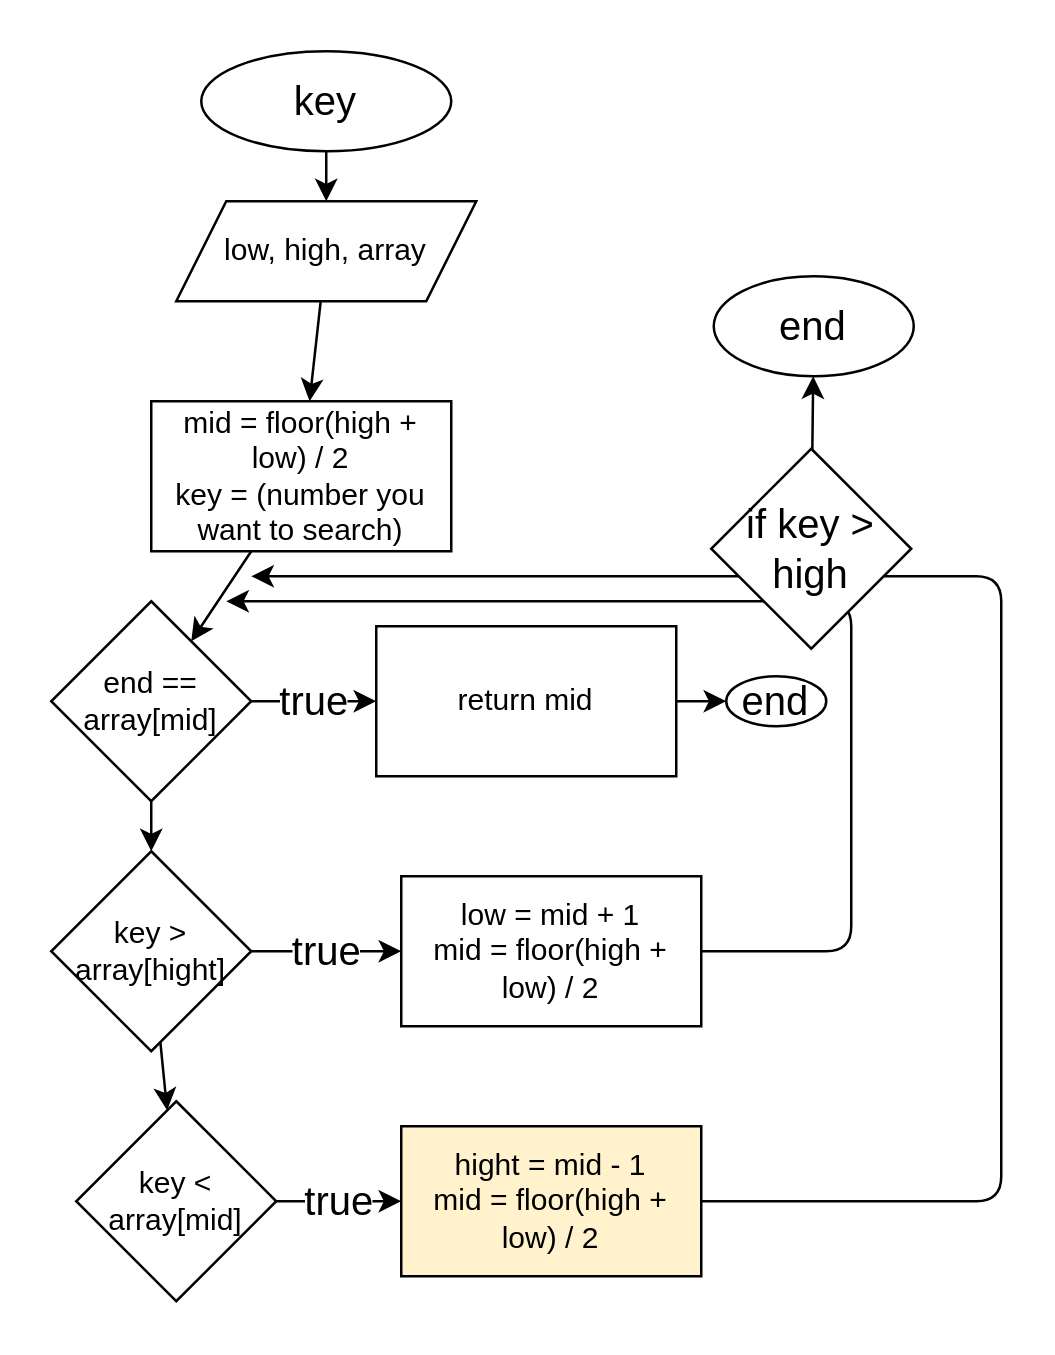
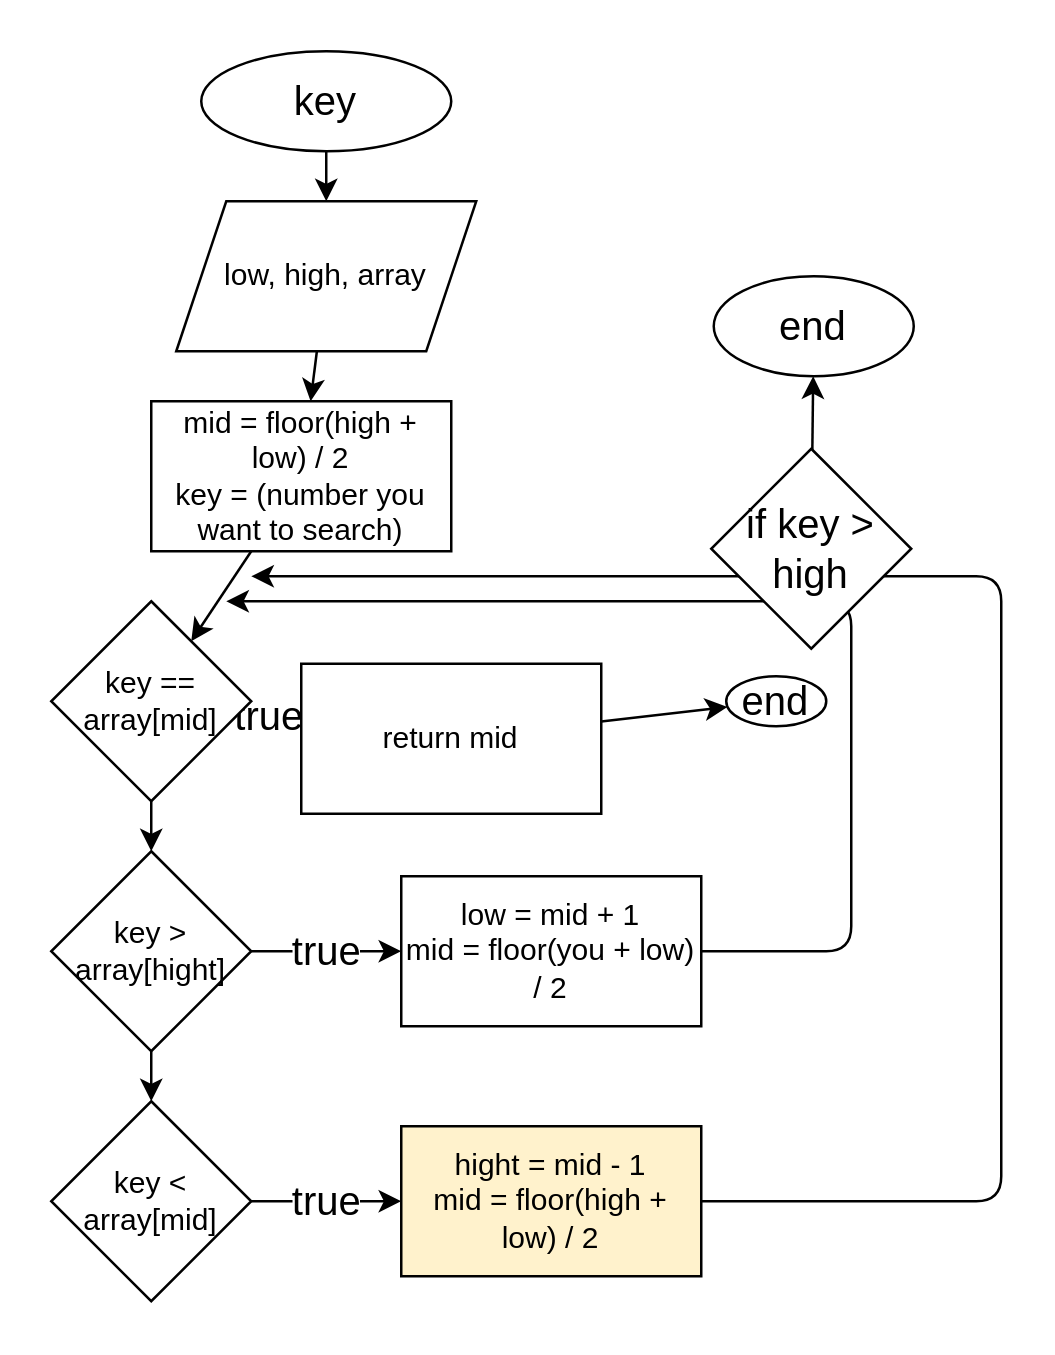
  <mxCell id="0" />
  <mxCell id="1" parent="0" />
  <mxCell id="2" value="" style="edgeStyle=none;html=1;fontSize=16;" edge="1" parent="1" source="3" target="7"><mxGeometry relative="1" as="geometry" /></mxCell>
  <mxCell id="3" value="&lt;font style=&quot;font-size: 16px;&quot;&gt;key&lt;/font&gt;" style="ellipse;whiteSpace=wrap;html=1;" vertex="1" parent="1"><mxGeometry x="80" y="20" width="100" height="40" as="geometry" /></mxCell>
  <mxCell id="4" value="" style="edgeStyle=none;html=1;fontSize=16;" edge="1" parent="1" source="5" target="10"><mxGeometry relative="1" as="geometry" /></mxCell>
  <mxCell id="5" value="mid = floor(high + low) / 2&lt;br&gt;key = (number you want to search)" style="rounded=0;whiteSpace=wrap;html=1;" vertex="1" parent="1"><mxGeometry x="60" y="160" width="120" height="60" as="geometry" /></mxCell>
  <mxCell id="6" value="" style="edgeStyle=none;html=1;fontSize=16;" edge="1" parent="1" source="7" target="5"><mxGeometry relative="1" as="geometry" /></mxCell>
- <mxCell id="7" value="low, high, array" style="shape=parallelogram;perimeter=parallelogramPerimeter;whiteSpace=wrap;html=1;fixedSize=1;" vertex="1" parent="1"><mxGeometry x="70" y="80" width="120" height="40" as="geometry" /></mxCell>
+ <mxCell id="7" value="low, high, array" style="shape=parallelogram;perimeter=parallelogramPerimeter;whiteSpace=wrap;html=1;fixedSize=1;" vertex="1" parent="1"><mxGeometry x="70" y="80" width="120" height="60" as="geometry" /></mxCell>
  <mxCell id="8" value="true" style="edgeStyle=none;html=1;fontSize=16;" edge="1" parent="1" source="10" target="12"><mxGeometry relative="1" as="geometry" /></mxCell>
  <mxCell id="9" value="" style="edgeStyle=none;html=1;fontSize=16;" edge="1" parent="1" source="10" target="16"><mxGeometry relative="1" as="geometry" /></mxCell>
- <mxCell id="10" value="end == array[mid]" style="rhombus;whiteSpace=wrap;html=1;rounded=0;" vertex="1" parent="1"><mxGeometry x="20" y="240" width="80" height="80" as="geometry" /></mxCell>
+ <mxCell id="10" value="key == array[mid]" style="rhombus;whiteSpace=wrap;html=1;rounded=0;" vertex="1" parent="1"><mxGeometry x="20" y="240" width="80" height="80" as="geometry" /></mxCell>
  <mxCell id="11" value="" style="edgeStyle=none;html=1;fontSize=16;" edge="1" parent="1" source="12" target="13"><mxGeometry relative="1" as="geometry" /></mxCell>
- <mxCell id="12" value="return mid" style="whiteSpace=wrap;html=1;rounded=0;" vertex="1" parent="1"><mxGeometry x="150" y="250" width="120" height="60" as="geometry" /></mxCell>
+ <mxCell id="12" value="return mid" style="whiteSpace=wrap;html=1;rounded=0;" vertex="1" parent="1"><mxGeometry x="120" y="265" width="120" height="60" as="geometry" /></mxCell>
  <mxCell id="13" value="end" style="ellipse;whiteSpace=wrap;html=1;fontSize=16;" vertex="1" parent="1"><mxGeometry x="290" y="270" width="40" height="20" as="geometry" /></mxCell>
  <mxCell id="14" value="true" style="edgeStyle=none;html=1;fontSize=16;" edge="1" parent="1" source="16" target="18"><mxGeometry relative="1" as="geometry" /></mxCell>
  <mxCell id="15" value="" style="edgeStyle=none;html=1;fontSize=16;" edge="1" parent="1" source="16" target="20"><mxGeometry relative="1" as="geometry" /></mxCell>
  <mxCell id="16" value="key &amp;gt; array[hight]" style="rhombus;whiteSpace=wrap;html=1;rounded=0;" vertex="1" parent="1"><mxGeometry x="20" y="340" width="80" height="80" as="geometry" /></mxCell>
  <mxCell id="17" style="edgeStyle=none;html=1;fontSize=16;" edge="1" parent="1" source="18"><mxGeometry relative="1" as="geometry"><mxPoint x="90" y="240" as="targetPoint" /><Array as="points"><mxPoint x="340" y="380" /><mxPoint x="340" y="240" /></Array></mxGeometry></mxCell>
- <mxCell id="18" value="low = mid + 1&lt;br&gt;mid = floor(high + low) / 2" style="rounded=0;whiteSpace=wrap;html=1;" vertex="1" parent="1"><mxGeometry x="160" y="350" width="120" height="60" as="geometry" /></mxCell>
+ <mxCell id="18" value="low = mid + 1&lt;br&gt;mid = floor(you + low) / 2" style="rounded=0;whiteSpace=wrap;html=1;" vertex="1" parent="1"><mxGeometry x="160" y="350" width="120" height="60" as="geometry" /></mxCell>
  <mxCell id="19" value="true" style="edgeStyle=none;html=1;fontSize=16;" edge="1" parent="1" source="20" target="22"><mxGeometry relative="1" as="geometry" /></mxCell>
- <mxCell id="20" value="key &amp;lt; array[mid]" style="rhombus;whiteSpace=wrap;html=1;rounded=0;" vertex="1" parent="1"><mxGeometry x="30" y="440" width="80" height="80" as="geometry" /></mxCell>
+ <mxCell id="20" value="key &amp;lt; array[mid]" style="rhombus;whiteSpace=wrap;html=1;rounded=0;" vertex="1" parent="1"><mxGeometry x="20" y="440" width="80" height="80" as="geometry" /></mxCell>
  <mxCell id="21" style="edgeStyle=none;html=1;fontSize=16;" edge="1" parent="1" source="22"><mxGeometry relative="1" as="geometry"><mxPoint x="100" y="230" as="targetPoint" /><Array as="points"><mxPoint x="400" y="480" /><mxPoint x="400" y="230" /></Array></mxGeometry></mxCell>
  <mxCell id="22" value="hight = mid - 1&lt;br&gt;mid = floor(high + low) / 2" style="whiteSpace=wrap;html=1;rounded=0;fillColor=#fff2cc;" vertex="1" parent="1"><mxGeometry x="160" y="450" width="120" height="60" as="geometry" /></mxCell>
  <mxCell id="23" value="" style="edgeStyle=none;html=1;fontSize=16;" edge="1" parent="1" source="24" target="25"><mxGeometry relative="1" as="geometry" /></mxCell>
  <mxCell id="24" value="if key &amp;gt; high" style="rhombus;whiteSpace=wrap;html=1;fontSize=16;" vertex="1" parent="1"><mxGeometry x="284" y="179" width="80" height="80" as="geometry" /></mxCell>
  <mxCell id="25" value="end&lt;br&gt;" style="ellipse;whiteSpace=wrap;html=1;fontSize=16;" vertex="1" parent="1"><mxGeometry x="285" y="110" width="80" height="40" as="geometry" /></mxCell>
